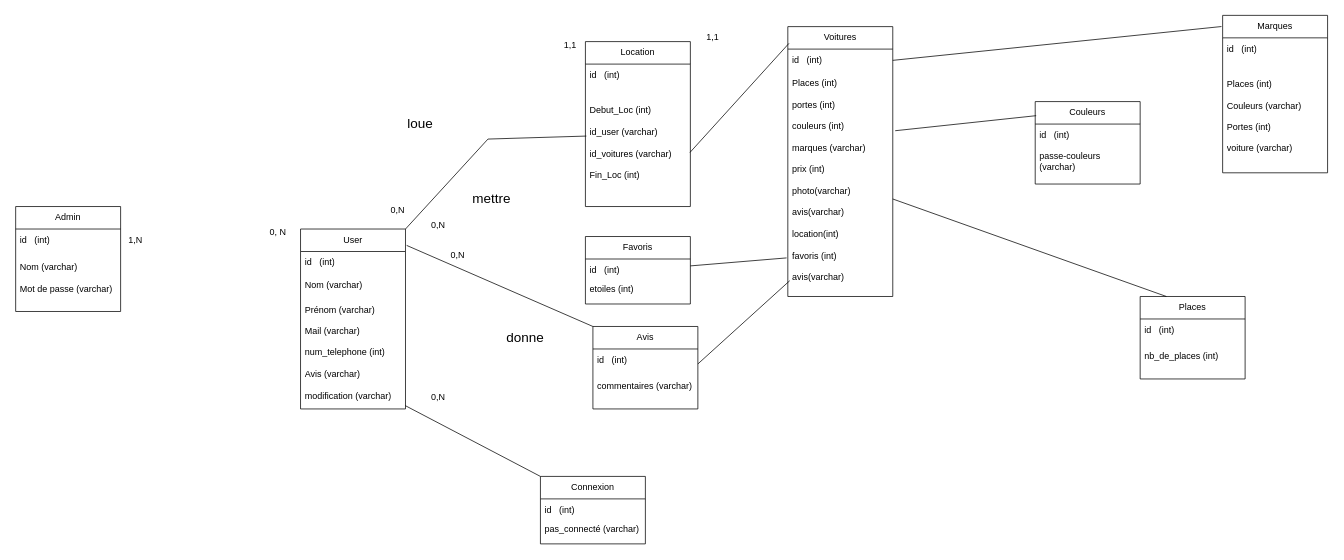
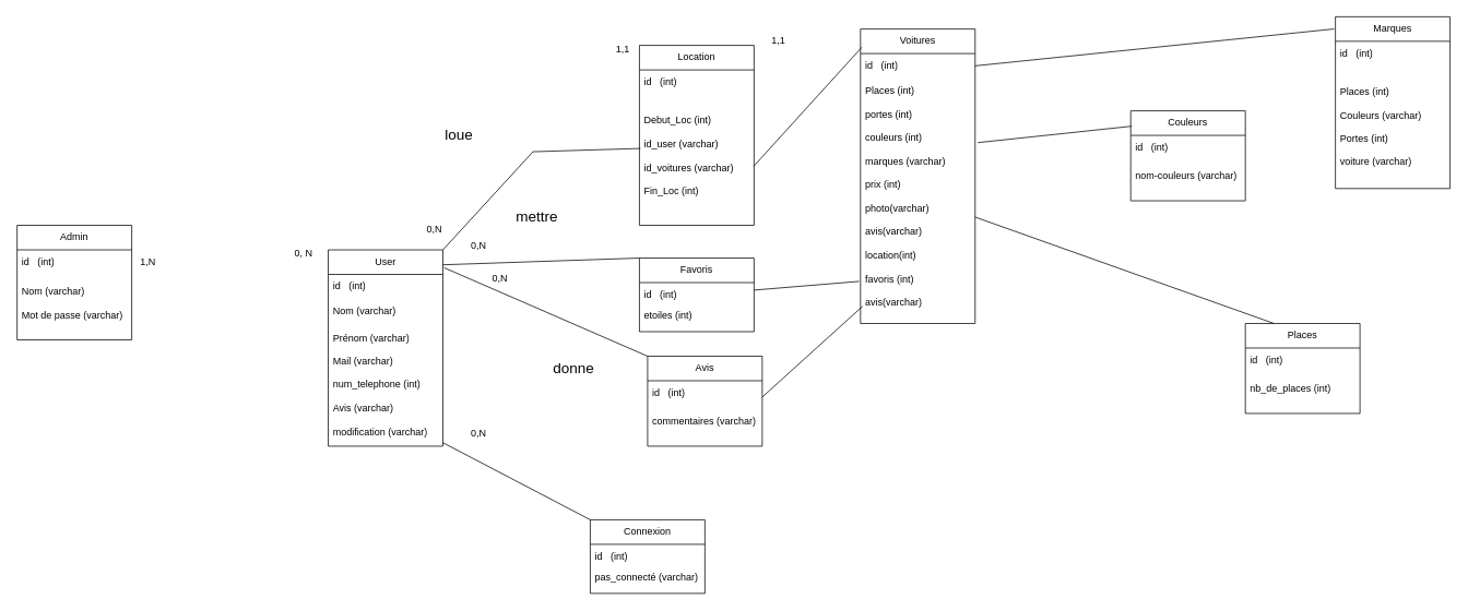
  <mxCell id="0" />
  <mxCell id="1" parent="0" />
  <mxCell id="2" value="User" style="swimlane;fontStyle=0;childLayout=stackLayout;horizontal=1;startSize=30;horizontalStack=0;resizeParent=1;resizeParentMax=0;resizeLast=0;collapsible=1;marginBottom=0;whiteSpace=wrap;html=1;" vertex="1" parent="1"><mxGeometry x="400" y="305" width="140" height="240" as="geometry" /></mxCell>
  <mxCell id="3" value="id&amp;nbsp; &amp;nbsp;(int)" style="text;strokeColor=none;fillColor=none;align=left;verticalAlign=middle;spacingLeft=4;spacingRight=4;overflow=hidden;points=[[0,0.5],[1,0.5]];portConstraint=eastwest;rotatable=0;whiteSpace=wrap;html=1;" vertex="1" parent="2"><mxGeometry y="30" width="140" height="30" as="geometry" /></mxCell>
  <mxCell id="4" value="Nom (varchar)" style="text;strokeColor=none;fillColor=none;align=left;verticalAlign=middle;spacingLeft=4;spacingRight=4;overflow=hidden;points=[[0,0.5],[1,0.5]];portConstraint=eastwest;rotatable=0;whiteSpace=wrap;html=1;" vertex="1" parent="2"><mxGeometry y="60" width="140" height="30" as="geometry" /></mxCell>
  <mxCell id="5" value="Prénom (varchar)&lt;br&gt;&lt;br&gt;&lt;br&gt;&lt;br&gt;&lt;br&gt;" style="text;strokeColor=none;fillColor=none;align=left;verticalAlign=middle;spacingLeft=4;spacingRight=4;overflow=hidden;points=[[0,0.5],[1,0.5]];portConstraint=eastwest;rotatable=0;whiteSpace=wrap;html=1;" vertex="1" parent="2"><mxGeometry y="90" width="140" as="geometry" /></mxCell>
  <mxCell id="6" value="Prénom (varchar)&lt;br&gt;&lt;br&gt;Mail (varchar)&lt;br&gt;&lt;br&gt;num_telephone (int)&lt;br&gt;&lt;br&gt;Avis (varchar)&lt;br&gt;&lt;br&gt;modification (varchar)&lt;br&gt;" style="text;strokeColor=none;fillColor=none;align=left;verticalAlign=middle;spacingLeft=4;spacingRight=4;overflow=hidden;points=[[0,0.5],[1,0.5]];portConstraint=eastwest;rotatable=0;whiteSpace=wrap;html=1;" vertex="1" parent="2"><mxGeometry y="90" width="140" height="150" as="geometry" /></mxCell>
  <mxCell id="7" value="Location" style="swimlane;fontStyle=0;childLayout=stackLayout;horizontal=1;startSize=30;horizontalStack=0;resizeParent=1;resizeParentMax=0;resizeLast=0;collapsible=1;marginBottom=0;whiteSpace=wrap;html=1;" vertex="1" parent="1"><mxGeometry x="780" y="55" width="140" height="220" as="geometry" /></mxCell>
  <mxCell id="8" value="id&amp;nbsp; &amp;nbsp;(int)" style="text;strokeColor=none;fillColor=none;align=left;verticalAlign=middle;spacingLeft=4;spacingRight=4;overflow=hidden;points=[[0,0.5],[1,0.5]];portConstraint=eastwest;rotatable=0;whiteSpace=wrap;html=1;" vertex="1" parent="7"><mxGeometry y="30" width="140" height="30" as="geometry" /></mxCell>
  <mxCell id="9" value="Debut_Loc (int)&lt;br&gt;&lt;br&gt;id_user (varchar)&lt;br&gt;&lt;br&gt;id_voitures (varchar)&lt;br&gt;&lt;br&gt;Fin_Loc (int)" style="text;strokeColor=none;fillColor=none;align=left;verticalAlign=middle;spacingLeft=4;spacingRight=4;overflow=hidden;points=[[0,0.5],[1,0.5]];portConstraint=eastwest;rotatable=0;whiteSpace=wrap;html=1;" vertex="1" parent="7"><mxGeometry y="60" width="140" height="150" as="geometry" /></mxCell>
  <mxCell id="10" value="Prénom (varchar)&lt;br&gt;&lt;br&gt;&lt;br&gt;&lt;br&gt;&lt;br&gt;" style="text;strokeColor=none;fillColor=none;align=left;verticalAlign=middle;spacingLeft=4;spacingRight=4;overflow=hidden;points=[[0,0.5],[1,0.5]];portConstraint=eastwest;rotatable=0;whiteSpace=wrap;html=1;" vertex="1" parent="7"><mxGeometry y="210" width="140" as="geometry" /></mxCell>
  <mxCell id="11" value="&lt;br&gt;&lt;br&gt;" style="text;strokeColor=none;fillColor=none;align=left;verticalAlign=middle;spacingLeft=4;spacingRight=4;overflow=hidden;points=[[0,0.5],[1,0.5]];portConstraint=eastwest;rotatable=0;whiteSpace=wrap;html=1;" vertex="1" parent="7"><mxGeometry y="210" width="140" height="10" as="geometry" /></mxCell>
  <mxCell id="12" value="Avis" style="swimlane;fontStyle=0;childLayout=stackLayout;horizontal=1;startSize=30;horizontalStack=0;resizeParent=1;resizeParentMax=0;resizeLast=0;collapsible=1;marginBottom=0;whiteSpace=wrap;html=1;" vertex="1" parent="1"><mxGeometry x="790" y="435" width="140" height="110" as="geometry" /></mxCell>
  <mxCell id="13" value="id&amp;nbsp; &amp;nbsp;(int)" style="text;strokeColor=none;fillColor=none;align=left;verticalAlign=middle;spacingLeft=4;spacingRight=4;overflow=hidden;points=[[0,0.5],[1,0.5]];portConstraint=eastwest;rotatable=0;whiteSpace=wrap;html=1;" vertex="1" parent="12"><mxGeometry y="30" width="140" height="30" as="geometry" /></mxCell>
  <mxCell id="14" value="commentaires (varchar)" style="text;strokeColor=none;fillColor=none;align=left;verticalAlign=middle;spacingLeft=4;spacingRight=4;overflow=hidden;points=[[0,0.5],[1,0.5]];portConstraint=eastwest;rotatable=0;whiteSpace=wrap;html=1;" vertex="1" parent="12"><mxGeometry y="60" width="140" height="40" as="geometry" /></mxCell>
  <mxCell id="15" value="Prénom (varchar)&lt;br&gt;&lt;br&gt;&lt;br&gt;&lt;br&gt;&lt;br&gt;" style="text;strokeColor=none;fillColor=none;align=left;verticalAlign=middle;spacingLeft=4;spacingRight=4;overflow=hidden;points=[[0,0.5],[1,0.5]];portConstraint=eastwest;rotatable=0;whiteSpace=wrap;html=1;" vertex="1" parent="12"><mxGeometry y="100" width="140" as="geometry" /></mxCell>
  <mxCell id="16" value="&lt;br&gt;&lt;br&gt;" style="text;strokeColor=none;fillColor=none;align=left;verticalAlign=middle;spacingLeft=4;spacingRight=4;overflow=hidden;points=[[0,0.5],[1,0.5]];portConstraint=eastwest;rotatable=0;whiteSpace=wrap;html=1;" vertex="1" parent="12"><mxGeometry y="100" width="140" height="10" as="geometry" /></mxCell>
  <mxCell id="17" value="Marques" style="swimlane;fontStyle=0;childLayout=stackLayout;horizontal=1;startSize=30;horizontalStack=0;resizeParent=1;resizeParentMax=0;resizeLast=0;collapsible=1;marginBottom=0;whiteSpace=wrap;html=1;" vertex="1" parent="1"><mxGeometry x="1630" y="20" width="140" height="210" as="geometry" /></mxCell>
  <mxCell id="18" value="id&amp;nbsp; &amp;nbsp;(int)" style="text;strokeColor=none;fillColor=none;align=left;verticalAlign=middle;spacingLeft=4;spacingRight=4;overflow=hidden;points=[[0,0.5],[1,0.5]];portConstraint=eastwest;rotatable=0;whiteSpace=wrap;html=1;" vertex="1" parent="17"><mxGeometry y="30" width="140" height="30" as="geometry" /></mxCell>
  <mxCell id="19" value="Places (int)&lt;br&gt;&lt;br&gt;Couleurs (varchar)&lt;br&gt;&lt;br&gt;Portes (int)&lt;br&gt;&lt;br&gt;voiture (varchar)" style="text;strokeColor=none;fillColor=none;align=left;verticalAlign=middle;spacingLeft=4;spacingRight=4;overflow=hidden;points=[[0,0.5],[1,0.5]];portConstraint=eastwest;rotatable=0;whiteSpace=wrap;html=1;" vertex="1" parent="17"><mxGeometry y="60" width="140" height="150" as="geometry" /></mxCell>
  <mxCell id="20" value="Prénom (varchar)&lt;br&gt;&lt;br&gt;&lt;br&gt;&lt;br&gt;&lt;br&gt;" style="text;strokeColor=none;fillColor=none;align=left;verticalAlign=middle;spacingLeft=4;spacingRight=4;overflow=hidden;points=[[0,0.5],[1,0.5]];portConstraint=eastwest;rotatable=0;whiteSpace=wrap;html=1;" vertex="1" parent="17"><mxGeometry y="210" width="140" as="geometry" /></mxCell>
  <mxCell id="21" value="Favoris" style="swimlane;fontStyle=0;childLayout=stackLayout;horizontal=1;startSize=30;horizontalStack=0;resizeParent=1;resizeParentMax=0;resizeLast=0;collapsible=1;marginBottom=0;whiteSpace=wrap;html=1;" vertex="1" parent="1"><mxGeometry x="780" y="315" width="140" height="90" as="geometry" /></mxCell>
  <mxCell id="22" value="id&amp;nbsp; &amp;nbsp;(int)" style="text;strokeColor=none;fillColor=none;align=left;verticalAlign=middle;spacingLeft=4;spacingRight=4;overflow=hidden;points=[[0,0.5],[1,0.5]];portConstraint=eastwest;rotatable=0;whiteSpace=wrap;html=1;" vertex="1" parent="21"><mxGeometry y="30" width="140" height="30" as="geometry" /></mxCell>
  <mxCell id="23" value="etoiles (int)" style="text;strokeColor=none;fillColor=none;align=left;verticalAlign=middle;spacingLeft=4;spacingRight=4;overflow=hidden;points=[[0,0.5],[1,0.5]];portConstraint=eastwest;rotatable=0;whiteSpace=wrap;html=1;" vertex="1" parent="21"><mxGeometry y="60" width="140" height="20" as="geometry" /></mxCell>
  <mxCell id="24" value="Prénom (varchar)&lt;br&gt;&lt;br&gt;&lt;br&gt;&lt;br&gt;&lt;br&gt;" style="text;strokeColor=none;fillColor=none;align=left;verticalAlign=middle;spacingLeft=4;spacingRight=4;overflow=hidden;points=[[0,0.5],[1,0.5]];portConstraint=eastwest;rotatable=0;whiteSpace=wrap;html=1;" vertex="1" parent="21"><mxGeometry y="80" width="140" as="geometry" /></mxCell>
  <mxCell id="25" value="&lt;br&gt;&lt;br&gt;" style="text;strokeColor=none;fillColor=none;align=left;verticalAlign=middle;spacingLeft=4;spacingRight=4;overflow=hidden;points=[[0,0.5],[1,0.5]];portConstraint=eastwest;rotatable=0;whiteSpace=wrap;html=1;" vertex="1" parent="21"><mxGeometry y="80" width="140" height="10" as="geometry" /></mxCell>
  <mxCell id="26" value="Voitures" style="swimlane;fontStyle=0;childLayout=stackLayout;horizontal=1;startSize=30;horizontalStack=0;resizeParent=1;resizeParentMax=0;resizeLast=0;collapsible=1;marginBottom=0;whiteSpace=wrap;html=1;" vertex="1" parent="1"><mxGeometry x="1050" y="35" width="140" height="360" as="geometry" /></mxCell>
  <mxCell id="27" value="id&amp;nbsp; &amp;nbsp;(int)" style="text;strokeColor=none;fillColor=none;align=left;verticalAlign=middle;spacingLeft=4;spacingRight=4;overflow=hidden;points=[[0,0.5],[1,0.5]];portConstraint=eastwest;rotatable=0;whiteSpace=wrap;html=1;" vertex="1" parent="26"><mxGeometry y="30" width="140" height="30" as="geometry" /></mxCell>
  <mxCell id="28" value="Prénom (varchar)&lt;br&gt;&lt;br&gt;&lt;br&gt;&lt;br&gt;&lt;br&gt;" style="text;strokeColor=none;fillColor=none;align=left;verticalAlign=middle;spacingLeft=4;spacingRight=4;overflow=hidden;points=[[0,0.5],[1,0.5]];portConstraint=eastwest;rotatable=0;whiteSpace=wrap;html=1;" vertex="1" parent="26"><mxGeometry y="60" width="140" as="geometry" /></mxCell>
  <mxCell id="29" value="Places (int)&lt;br&gt;&lt;br&gt;portes (int)&lt;br&gt;&lt;br&gt;couleurs (int)&lt;br&gt;&lt;br&gt;marques (varchar)&lt;br&gt;&lt;br&gt;prix (int)&lt;br&gt;&lt;br&gt;photo(varchar)&lt;br&gt;&lt;br&gt;avis(varchar)&lt;br&gt;&lt;br&gt;location(int)&lt;br&gt;&lt;br&gt;favoris (int)&lt;br&gt;&lt;br&gt;avis(varchar)" style="text;strokeColor=none;fillColor=none;align=left;verticalAlign=middle;spacingLeft=4;spacingRight=4;overflow=hidden;points=[[0,0.5],[1,0.5]];portConstraint=eastwest;rotatable=0;whiteSpace=wrap;html=1;" vertex="1" parent="26"><mxGeometry y="60" width="140" height="290" as="geometry" /></mxCell>
  <mxCell id="30" value="&lt;br&gt;&lt;br&gt;" style="text;strokeColor=none;fillColor=none;align=left;verticalAlign=middle;spacingLeft=4;spacingRight=4;overflow=hidden;points=[[0,0.5],[1,0.5]];portConstraint=eastwest;rotatable=0;whiteSpace=wrap;html=1;" vertex="1" parent="26"><mxGeometry y="350" width="140" height="10" as="geometry" /></mxCell>
  <mxCell id="31" value="Couleurs" style="swimlane;fontStyle=0;childLayout=stackLayout;horizontal=1;startSize=30;horizontalStack=0;resizeParent=1;resizeParentMax=0;resizeLast=0;collapsible=1;marginBottom=0;whiteSpace=wrap;html=1;" vertex="1" parent="1"><mxGeometry x="1380" y="135" width="140" height="110" as="geometry" /></mxCell>
  <mxCell id="32" value="id&amp;nbsp; &amp;nbsp;(int)" style="text;strokeColor=none;fillColor=none;align=left;verticalAlign=middle;spacingLeft=4;spacingRight=4;overflow=hidden;points=[[0,0.5],[1,0.5]];portConstraint=eastwest;rotatable=0;whiteSpace=wrap;html=1;" vertex="1" parent="31"><mxGeometry y="30" width="140" height="30" as="geometry" /></mxCell>
- <mxCell id="33" value="passe-couleurs (varchar)" style="text;strokeColor=none;fillColor=none;align=left;verticalAlign=middle;spacingLeft=4;spacingRight=4;overflow=hidden;points=[[0,0.5],[1,0.5]];portConstraint=eastwest;rotatable=0;whiteSpace=wrap;html=1;" vertex="1" parent="31"><mxGeometry y="60" width="140" height="40" as="geometry" /></mxCell>
+ <mxCell id="33" value="nom-couleurs (varchar)" style="text;strokeColor=none;fillColor=none;align=left;verticalAlign=middle;spacingLeft=4;spacingRight=4;overflow=hidden;points=[[0,0.5],[1,0.5]];portConstraint=eastwest;rotatable=0;whiteSpace=wrap;html=1;" vertex="1" parent="31"><mxGeometry y="60" width="140" height="40" as="geometry" /></mxCell>
  <mxCell id="34" value="Prénom (varchar)&lt;br&gt;&lt;br&gt;&lt;br&gt;&lt;br&gt;&lt;br&gt;" style="text;strokeColor=none;fillColor=none;align=left;verticalAlign=middle;spacingLeft=4;spacingRight=4;overflow=hidden;points=[[0,0.5],[1,0.5]];portConstraint=eastwest;rotatable=0;whiteSpace=wrap;html=1;" vertex="1" parent="31"><mxGeometry y="100" width="140" as="geometry" /></mxCell>
  <mxCell id="35" value="&lt;br&gt;&lt;br&gt;" style="text;strokeColor=none;fillColor=none;align=left;verticalAlign=middle;spacingLeft=4;spacingRight=4;overflow=hidden;points=[[0,0.5],[1,0.5]];portConstraint=eastwest;rotatable=0;whiteSpace=wrap;html=1;" vertex="1" parent="31"><mxGeometry y="100" width="140" height="10" as="geometry" /></mxCell>
  <mxCell id="36" value="Places" style="swimlane;fontStyle=0;childLayout=stackLayout;horizontal=1;startSize=30;horizontalStack=0;resizeParent=1;resizeParentMax=0;resizeLast=0;collapsible=1;marginBottom=0;whiteSpace=wrap;html=1;" vertex="1" parent="1"><mxGeometry x="1520" y="395" width="140" height="110" as="geometry" /></mxCell>
  <mxCell id="37" value="id&amp;nbsp; &amp;nbsp;(int)" style="text;strokeColor=none;fillColor=none;align=left;verticalAlign=middle;spacingLeft=4;spacingRight=4;overflow=hidden;points=[[0,0.5],[1,0.5]];portConstraint=eastwest;rotatable=0;whiteSpace=wrap;html=1;" vertex="1" parent="36"><mxGeometry y="30" width="140" height="30" as="geometry" /></mxCell>
  <mxCell id="38" value="nb_de_places (int)" style="text;strokeColor=none;fillColor=none;align=left;verticalAlign=middle;spacingLeft=4;spacingRight=4;overflow=hidden;points=[[0,0.5],[1,0.5]];portConstraint=eastwest;rotatable=0;whiteSpace=wrap;html=1;" vertex="1" parent="36"><mxGeometry y="60" width="140" height="40" as="geometry" /></mxCell>
  <mxCell id="39" value="Prénom (varchar)&lt;br&gt;&lt;br&gt;&lt;br&gt;&lt;br&gt;&lt;br&gt;" style="text;strokeColor=none;fillColor=none;align=left;verticalAlign=middle;spacingLeft=4;spacingRight=4;overflow=hidden;points=[[0,0.5],[1,0.5]];portConstraint=eastwest;rotatable=0;whiteSpace=wrap;html=1;" vertex="1" parent="36"><mxGeometry y="100" width="140" as="geometry" /></mxCell>
  <mxCell id="40" value="&lt;br&gt;&lt;br&gt;" style="text;strokeColor=none;fillColor=none;align=left;verticalAlign=middle;spacingLeft=4;spacingRight=4;overflow=hidden;points=[[0,0.5],[1,0.5]];portConstraint=eastwest;rotatable=0;whiteSpace=wrap;html=1;" vertex="1" parent="36"><mxGeometry y="100" width="140" height="10" as="geometry" /></mxCell>
+ <mxCell id="41" value="" style="endArrow=none;html=1;rounded=0;entryX=0;entryY=0;entryDx=0;entryDy=0;exitX=1;exitY=0.076;exitDx=0;exitDy=0;exitPerimeter=0;" edge="1" parent="1" source="2" target="21"><mxGeometry width="50" height="50" relative="1" as="geometry"><mxPoint x="340" y="475" as="sourcePoint" /><mxPoint x="390" y="425" as="targetPoint" /><Array as="points" /></mxGeometry></mxCell>
  <mxCell id="42" value="" style="endArrow=none;html=1;rounded=0;exitX=1;exitY=0;exitDx=0;exitDy=0;entryX=0.009;entryY=0.44;entryDx=0;entryDy=0;entryPerimeter=0;" edge="1" parent="1" source="2" target="9"><mxGeometry width="50" height="50" relative="1" as="geometry"><mxPoint x="820" y="255" as="sourcePoint" /><mxPoint x="400" y="75" as="targetPoint" /><Array as="points"><mxPoint x="650" y="185" /></Array></mxGeometry></mxCell>
  <mxCell id="43" value="" style="endArrow=none;html=1;rounded=0;entryX=0;entryY=0;entryDx=0;entryDy=0;exitX=1.011;exitY=0.091;exitDx=0;exitDy=0;exitPerimeter=0;" edge="1" parent="1" source="2" target="12"><mxGeometry width="50" height="50" relative="1" as="geometry"><mxPoint x="360" y="275" as="sourcePoint" /><mxPoint x="870" y="445" as="targetPoint" /></mxGeometry></mxCell>
  <mxCell id="44" value="" style="endArrow=none;html=1;rounded=0;exitX=0.996;exitY=0.586;exitDx=0;exitDy=0;exitPerimeter=0;entryX=0.011;entryY=0.062;entryDx=0;entryDy=0;entryPerimeter=0;" edge="1" parent="1" source="9" target="26"><mxGeometry width="50" height="50" relative="1" as="geometry"><mxPoint x="820" y="275" as="sourcePoint" /><mxPoint x="870" y="225" as="targetPoint" /></mxGeometry></mxCell>
  <mxCell id="45" value="" style="endArrow=none;html=1;rounded=0;exitX=1;exitY=0.5;exitDx=0;exitDy=0;entryX=-0.011;entryY=0.071;entryDx=0;entryDy=0;entryPerimeter=0;" edge="1" parent="1" source="27" target="17"><mxGeometry width="50" height="50" relative="1" as="geometry"><mxPoint x="1060" y="185" as="sourcePoint" /><mxPoint x="870" y="285" as="targetPoint" /></mxGeometry></mxCell>
  <mxCell id="46" value="" style="endArrow=none;html=1;rounded=0;entryX=0.25;entryY=0;entryDx=0;entryDy=0;" edge="1" parent="1" source="29" target="36"><mxGeometry width="50" height="50" relative="1" as="geometry"><mxPoint x="1110" y="435" as="sourcePoint" /><mxPoint x="1160" y="385" as="targetPoint" /></mxGeometry></mxCell>
  <mxCell id="47" value="" style="endArrow=none;html=1;rounded=0;entryX=-0.012;entryY=0.857;entryDx=0;entryDy=0;entryPerimeter=0;" edge="1" parent="1" source="21" target="29"><mxGeometry width="50" height="50" relative="1" as="geometry"><mxPoint x="900" y="355" as="sourcePoint" /><mxPoint x="950" y="305" as="targetPoint" /></mxGeometry></mxCell>
  <mxCell id="48" value="&lt;font style=&quot;font-size: 18px;&quot;&gt;loue&lt;/font&gt;" style="text;html=1;strokeColor=none;fillColor=none;align=center;verticalAlign=middle;whiteSpace=wrap;rounded=0;" vertex="1" parent="1"><mxGeometry x="530" y="150" width="60" height="30" as="geometry" /></mxCell>
  <mxCell id="49" value="&lt;font style=&quot;font-size: 18px;&quot;&gt;mettre&lt;/font&gt;" style="text;html=1;strokeColor=none;fillColor=none;align=center;verticalAlign=middle;whiteSpace=wrap;rounded=0;" vertex="1" parent="1"><mxGeometry x="625" y="250" width="60" height="30" as="geometry" /></mxCell>
  <mxCell id="50" value="&lt;font style=&quot;font-size: 18px;&quot;&gt;donne&lt;/font&gt;" style="text;html=1;strokeColor=none;fillColor=none;align=center;verticalAlign=middle;whiteSpace=wrap;rounded=0;" vertex="1" parent="1"><mxGeometry x="670" y="435" width="60" height="30" as="geometry" /></mxCell>
  <mxCell id="51" value="Admin" style="swimlane;fontStyle=0;childLayout=stackLayout;horizontal=1;startSize=30;horizontalStack=0;resizeParent=1;resizeParentMax=0;resizeLast=0;collapsible=1;marginBottom=0;whiteSpace=wrap;html=1;" vertex="1" parent="1"><mxGeometry x="20" y="275" width="140" height="140" as="geometry" /></mxCell>
  <mxCell id="52" value="id&amp;nbsp; &amp;nbsp;(int)" style="text;strokeColor=none;fillColor=none;align=left;verticalAlign=middle;spacingLeft=4;spacingRight=4;overflow=hidden;points=[[0,0.5],[1,0.5]];portConstraint=eastwest;rotatable=0;whiteSpace=wrap;html=1;" vertex="1" parent="51"><mxGeometry y="30" width="140" height="30" as="geometry" /></mxCell>
  <mxCell id="53" value="Nom (varchar)&lt;br&gt;&lt;br&gt;Mot de passe (varchar)" style="text;strokeColor=none;fillColor=none;align=left;verticalAlign=middle;spacingLeft=4;spacingRight=4;overflow=hidden;points=[[0,0.5],[1,0.5]];portConstraint=eastwest;rotatable=0;whiteSpace=wrap;html=1;" vertex="1" parent="51"><mxGeometry y="60" width="140" height="70" as="geometry" /></mxCell>
  <mxCell id="54" value="Prénom (varchar)&lt;br&gt;&lt;br&gt;&lt;br&gt;&lt;br&gt;&lt;br&gt;" style="text;strokeColor=none;fillColor=none;align=left;verticalAlign=middle;spacingLeft=4;spacingRight=4;overflow=hidden;points=[[0,0.5],[1,0.5]];portConstraint=eastwest;rotatable=0;whiteSpace=wrap;html=1;" vertex="1" parent="51"><mxGeometry y="130" width="140" as="geometry" /></mxCell>
  <mxCell id="55" value="&lt;br&gt;&lt;br&gt;" style="text;strokeColor=none;fillColor=none;align=left;verticalAlign=middle;spacingLeft=4;spacingRight=4;overflow=hidden;points=[[0,0.5],[1,0.5]];portConstraint=eastwest;rotatable=0;whiteSpace=wrap;html=1;" vertex="1" parent="51"><mxGeometry y="130" width="140" height="10" as="geometry" /></mxCell>
  <mxCell id="56" value="" style="endArrow=none;html=1;rounded=0;entryX=0.009;entryY=0.171;entryDx=0;entryDy=0;entryPerimeter=0;exitX=1.023;exitY=0.272;exitDx=0;exitDy=0;exitPerimeter=0;" edge="1" parent="1" source="29" target="31"><mxGeometry width="50" height="50" relative="1" as="geometry"><mxPoint x="1130" y="285" as="sourcePoint" /><mxPoint x="1180" y="235" as="targetPoint" /></mxGeometry></mxCell>
  <mxCell id="57" value="1,N" style="text;html=1;strokeColor=none;fillColor=none;align=center;verticalAlign=middle;whiteSpace=wrap;rounded=0;" vertex="1" parent="1"><mxGeometry x="150" y="305" width="60" height="30" as="geometry" /></mxCell>
  <mxCell id="58" value="0, N" style="text;html=1;strokeColor=none;fillColor=none;align=center;verticalAlign=middle;whiteSpace=wrap;rounded=0;" vertex="1" parent="1"><mxGeometry x="340" y="295" width="60" height="30" as="geometry" /></mxCell>
  <mxCell id="59" value="0,N" style="text;html=1;strokeColor=none;fillColor=none;align=center;verticalAlign=middle;whiteSpace=wrap;rounded=0;" vertex="1" parent="1"><mxGeometry x="500" y="265" width="60" height="30" as="geometry" /></mxCell>
  <mxCell id="60" value="1,1" style="text;html=1;strokeColor=none;fillColor=none;align=center;verticalAlign=middle;whiteSpace=wrap;rounded=0;" vertex="1" parent="1"><mxGeometry x="730" y="45" width="60" height="30" as="geometry" /></mxCell>
  <mxCell id="61" value="Connexion" style="swimlane;fontStyle=0;childLayout=stackLayout;horizontal=1;startSize=30;horizontalStack=0;resizeParent=1;resizeParentMax=0;resizeLast=0;collapsible=1;marginBottom=0;whiteSpace=wrap;html=1;" vertex="1" parent="1"><mxGeometry x="720" y="635" width="140" height="90" as="geometry" /></mxCell>
  <mxCell id="62" value="id&amp;nbsp; &amp;nbsp;(int)" style="text;strokeColor=none;fillColor=none;align=left;verticalAlign=middle;spacingLeft=4;spacingRight=4;overflow=hidden;points=[[0,0.5],[1,0.5]];portConstraint=eastwest;rotatable=0;whiteSpace=wrap;html=1;" vertex="1" parent="61"><mxGeometry y="30" width="140" height="30" as="geometry" /></mxCell>
  <mxCell id="63" value="pas_connecté (varchar)" style="text;strokeColor=none;fillColor=none;align=left;verticalAlign=middle;spacingLeft=4;spacingRight=4;overflow=hidden;points=[[0,0.5],[1,0.5]];portConstraint=eastwest;rotatable=0;whiteSpace=wrap;html=1;" vertex="1" parent="61"><mxGeometry y="60" width="140" height="20" as="geometry" /></mxCell>
  <mxCell id="64" value="Prénom (varchar)&lt;br&gt;&lt;br&gt;&lt;br&gt;&lt;br&gt;&lt;br&gt;" style="text;strokeColor=none;fillColor=none;align=left;verticalAlign=middle;spacingLeft=4;spacingRight=4;overflow=hidden;points=[[0,0.5],[1,0.5]];portConstraint=eastwest;rotatable=0;whiteSpace=wrap;html=1;" vertex="1" parent="61"><mxGeometry y="80" width="140" as="geometry" /></mxCell>
  <mxCell id="65" value="&lt;br&gt;&lt;br&gt;" style="text;strokeColor=none;fillColor=none;align=left;verticalAlign=middle;spacingLeft=4;spacingRight=4;overflow=hidden;points=[[0,0.5],[1,0.5]];portConstraint=eastwest;rotatable=0;whiteSpace=wrap;html=1;" vertex="1" parent="61"><mxGeometry y="80" width="140" height="10" as="geometry" /></mxCell>
  <mxCell id="66" value="" style="endArrow=none;html=1;rounded=0;exitX=0.999;exitY=0.971;exitDx=0;exitDy=0;exitPerimeter=0;entryX=0;entryY=0;entryDx=0;entryDy=0;" edge="1" parent="1" source="6" target="61"><mxGeometry width="50" height="50" relative="1" as="geometry"><mxPoint x="740" y="545" as="sourcePoint" /><mxPoint x="790" y="495" as="targetPoint" /></mxGeometry></mxCell>
  <mxCell id="67" value="0,N" style="text;html=1;strokeColor=none;fillColor=none;align=center;verticalAlign=middle;whiteSpace=wrap;rounded=0;" vertex="1" parent="1"><mxGeometry x="554" y="285" width="60" height="30" as="geometry" /></mxCell>
  <mxCell id="68" value="0,N" style="text;html=1;strokeColor=none;fillColor=none;align=center;verticalAlign=middle;whiteSpace=wrap;rounded=0;" vertex="1" parent="1"><mxGeometry x="580" y="325" width="60" height="30" as="geometry" /></mxCell>
  <mxCell id="69" value="0,N" style="text;html=1;strokeColor=none;fillColor=none;align=center;verticalAlign=middle;whiteSpace=wrap;rounded=0;" vertex="1" parent="1"><mxGeometry x="554" y="515" width="60" height="30" as="geometry" /></mxCell>
  <mxCell id="70" value="1,1" style="text;html=1;strokeColor=none;fillColor=none;align=center;verticalAlign=middle;whiteSpace=wrap;rounded=0;" vertex="1" parent="1"><mxGeometry x="920" y="35" width="60" height="30" as="geometry" /></mxCell>
  <mxCell id="71" value="" style="endArrow=none;html=1;rounded=0;entryX=0.018;entryY=0.962;entryDx=0;entryDy=0;entryPerimeter=0;" edge="1" parent="1" target="29"><mxGeometry width="50" height="50" relative="1" as="geometry"><mxPoint x="930" y="485" as="sourcePoint" /><mxPoint x="980" y="435" as="targetPoint" /></mxGeometry></mxCell>
